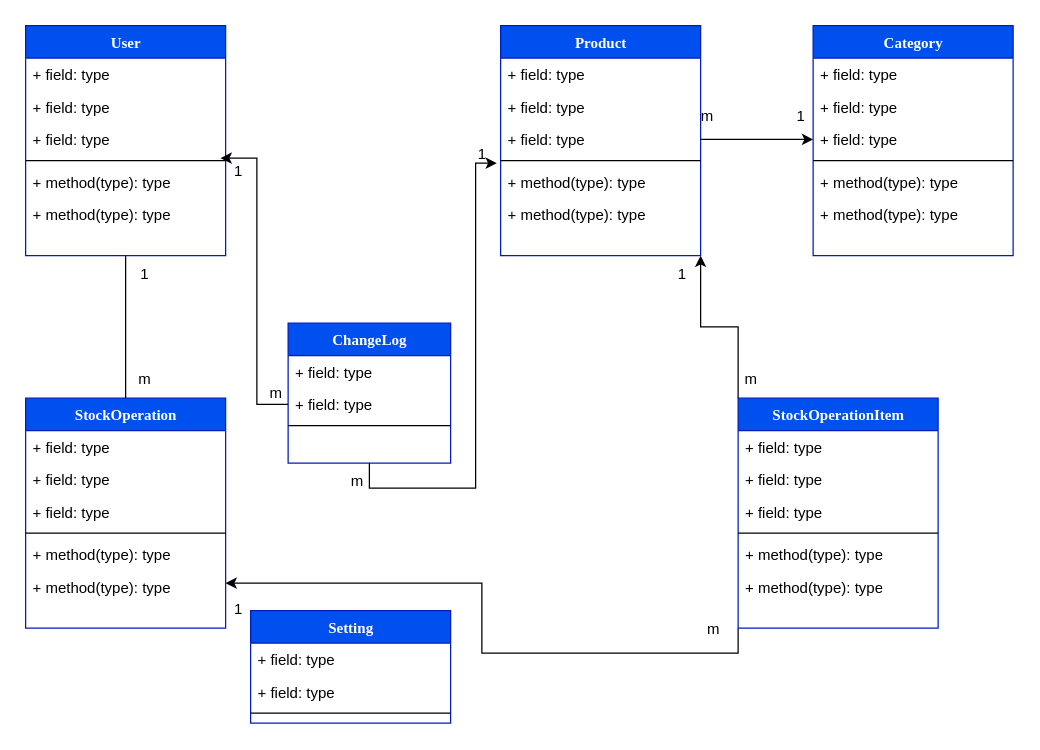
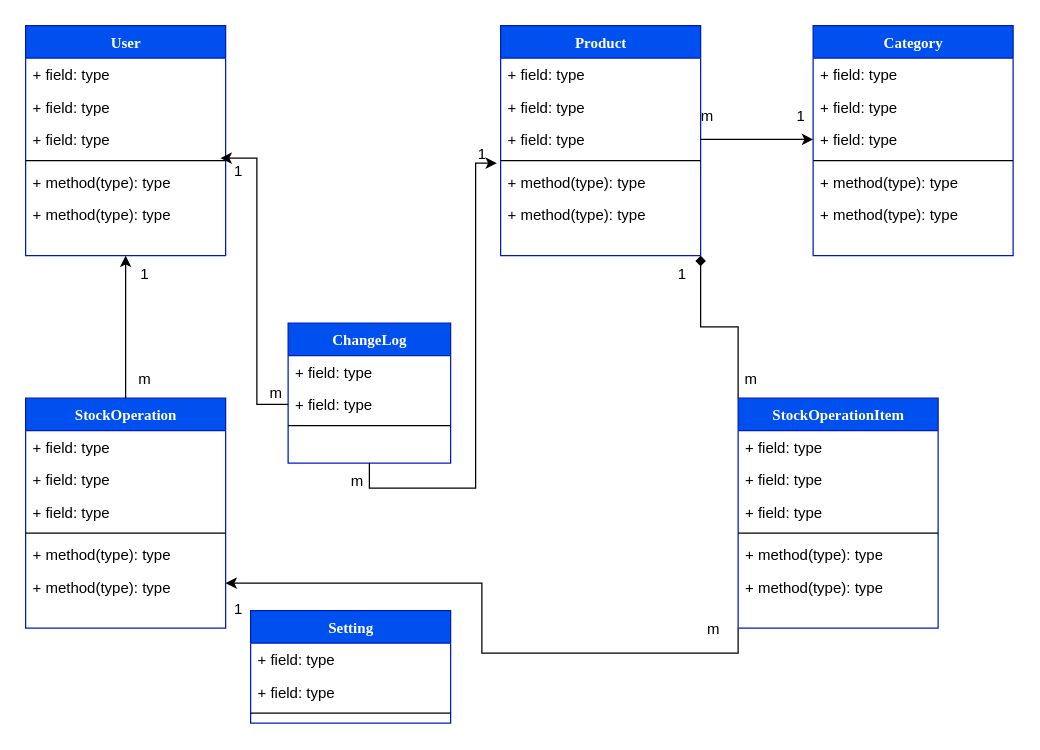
  <mxCell id="0" />
  <mxCell id="1" parent="0" />
  <mxCell id="2" value="User" style="swimlane;html=1;fontStyle=1;align=center;verticalAlign=top;childLayout=stackLayout;horizontal=1;startSize=26;horizontalStack=0;resizeParent=1;resizeLast=0;collapsible=1;marginBottom=0;swimlaneFillColor=#ffffff;rounded=0;shadow=0;comic=0;labelBackgroundColor=none;strokeWidth=1;fillColor=#0050ef;fontFamily=Verdana;fontSize=12;fontColor=#ffffff;strokeColor=#001DBC;" parent="1" vertex="1"><mxGeometry x="20" y="20" width="160" height="184" as="geometry" /></mxCell>
  <mxCell id="3" value="+ field: type" style="text;html=1;strokeColor=none;fillColor=none;align=left;verticalAlign=top;spacingLeft=4;spacingRight=4;whiteSpace=wrap;overflow=hidden;rotatable=0;points=[[0,0.5],[1,0.5]];portConstraint=eastwest;" parent="2" vertex="1"><mxGeometry y="26" width="160" height="26" as="geometry" /></mxCell>
  <mxCell id="4" value="+ field: type" style="text;html=1;strokeColor=none;fillColor=none;align=left;verticalAlign=top;spacingLeft=4;spacingRight=4;whiteSpace=wrap;overflow=hidden;rotatable=0;points=[[0,0.5],[1,0.5]];portConstraint=eastwest;" parent="2" vertex="1"><mxGeometry y="52" width="160" height="26" as="geometry" /></mxCell>
  <mxCell id="5" value="+ field: type" style="text;html=1;strokeColor=none;fillColor=none;align=left;verticalAlign=top;spacingLeft=4;spacingRight=4;whiteSpace=wrap;overflow=hidden;rotatable=0;points=[[0,0.5],[1,0.5]];portConstraint=eastwest;" parent="2" vertex="1"><mxGeometry y="78" width="160" height="26" as="geometry" /></mxCell>
  <mxCell id="6" value="" style="line;html=1;strokeWidth=1;fillColor=none;align=left;verticalAlign=middle;spacingTop=-1;spacingLeft=3;spacingRight=3;rotatable=0;labelPosition=right;points=[];portConstraint=eastwest;" parent="2" vertex="1"><mxGeometry y="104" width="160" height="8" as="geometry" /></mxCell>
  <mxCell id="7" value="+ method(type): type" style="text;html=1;strokeColor=none;fillColor=none;align=left;verticalAlign=top;spacingLeft=4;spacingRight=4;whiteSpace=wrap;overflow=hidden;rotatable=0;points=[[0,0.5],[1,0.5]];portConstraint=eastwest;" parent="2" vertex="1"><mxGeometry y="112" width="160" height="26" as="geometry" /></mxCell>
  <mxCell id="8" value="+ method(type): type" style="text;html=1;strokeColor=none;fillColor=none;align=left;verticalAlign=top;spacingLeft=4;spacingRight=4;whiteSpace=wrap;overflow=hidden;rotatable=0;points=[[0,0.5],[1,0.5]];portConstraint=eastwest;" parent="2" vertex="1"><mxGeometry y="138" width="160" height="20" as="geometry" /></mxCell>
  <mxCell id="9" value="Category" style="swimlane;html=1;fontStyle=1;align=center;verticalAlign=top;childLayout=stackLayout;horizontal=1;startSize=26;horizontalStack=0;resizeParent=1;resizeLast=0;collapsible=1;marginBottom=0;swimlaneFillColor=#ffffff;rounded=0;shadow=0;comic=0;labelBackgroundColor=none;strokeWidth=1;fillColor=#0050ef;fontFamily=Verdana;fontSize=12;fontColor=#ffffff;strokeColor=#001DBC;" vertex="1" parent="1"><mxGeometry x="650" y="20" width="160" height="184" as="geometry" /></mxCell>
  <mxCell id="10" value="+ field: type" style="text;html=1;strokeColor=none;fillColor=none;align=left;verticalAlign=top;spacingLeft=4;spacingRight=4;whiteSpace=wrap;overflow=hidden;rotatable=0;points=[[0,0.5],[1,0.5]];portConstraint=eastwest;" vertex="1" parent="9"><mxGeometry y="26" width="160" height="26" as="geometry" /></mxCell>
  <mxCell id="11" value="+ field: type" style="text;html=1;strokeColor=none;fillColor=none;align=left;verticalAlign=top;spacingLeft=4;spacingRight=4;whiteSpace=wrap;overflow=hidden;rotatable=0;points=[[0,0.5],[1,0.5]];portConstraint=eastwest;" vertex="1" parent="9"><mxGeometry y="52" width="160" height="26" as="geometry" /></mxCell>
  <mxCell id="12" value="+ field: type" style="text;html=1;strokeColor=none;fillColor=none;align=left;verticalAlign=top;spacingLeft=4;spacingRight=4;whiteSpace=wrap;overflow=hidden;rotatable=0;points=[[0,0.5],[1,0.5]];portConstraint=eastwest;" vertex="1" parent="9"><mxGeometry y="78" width="160" height="26" as="geometry" /></mxCell>
  <mxCell id="13" value="" style="line;html=1;strokeWidth=1;fillColor=none;align=left;verticalAlign=middle;spacingTop=-1;spacingLeft=3;spacingRight=3;rotatable=0;labelPosition=right;points=[];portConstraint=eastwest;" vertex="1" parent="9"><mxGeometry y="104" width="160" height="8" as="geometry" /></mxCell>
  <mxCell id="14" value="+ method(type): type" style="text;html=1;strokeColor=none;fillColor=none;align=left;verticalAlign=top;spacingLeft=4;spacingRight=4;whiteSpace=wrap;overflow=hidden;rotatable=0;points=[[0,0.5],[1,0.5]];portConstraint=eastwest;" vertex="1" parent="9"><mxGeometry y="112" width="160" height="26" as="geometry" /></mxCell>
  <mxCell id="15" value="+ method(type): type" style="text;html=1;strokeColor=none;fillColor=none;align=left;verticalAlign=top;spacingLeft=4;spacingRight=4;whiteSpace=wrap;overflow=hidden;rotatable=0;points=[[0,0.5],[1,0.5]];portConstraint=eastwest;" vertex="1" parent="9"><mxGeometry y="138" width="160" height="20" as="geometry" /></mxCell>
  <mxCell id="16" value="Product" style="swimlane;html=1;fontStyle=1;align=center;verticalAlign=top;childLayout=stackLayout;horizontal=1;startSize=26;horizontalStack=0;resizeParent=1;resizeLast=0;collapsible=1;marginBottom=0;swimlaneFillColor=#ffffff;rounded=0;shadow=0;comic=0;labelBackgroundColor=none;strokeWidth=1;fillColor=#0050ef;fontFamily=Verdana;fontSize=12;fontColor=#ffffff;strokeColor=#001DBC;" vertex="1" parent="1"><mxGeometry x="400" y="20" width="160" height="184" as="geometry" /></mxCell>
  <mxCell id="17" value="+ field: type" style="text;html=1;strokeColor=none;fillColor=none;align=left;verticalAlign=top;spacingLeft=4;spacingRight=4;whiteSpace=wrap;overflow=hidden;rotatable=0;points=[[0,0.5],[1,0.5]];portConstraint=eastwest;" vertex="1" parent="16"><mxGeometry y="26" width="160" height="26" as="geometry" /></mxCell>
  <mxCell id="18" value="+ field: type" style="text;html=1;strokeColor=none;fillColor=none;align=left;verticalAlign=top;spacingLeft=4;spacingRight=4;whiteSpace=wrap;overflow=hidden;rotatable=0;points=[[0,0.5],[1,0.5]];portConstraint=eastwest;" vertex="1" parent="16"><mxGeometry y="52" width="160" height="26" as="geometry" /></mxCell>
  <mxCell id="19" value="+ field: type" style="text;html=1;strokeColor=none;fillColor=none;align=left;verticalAlign=top;spacingLeft=4;spacingRight=4;whiteSpace=wrap;overflow=hidden;rotatable=0;points=[[0,0.5],[1,0.5]];portConstraint=eastwest;" vertex="1" parent="16"><mxGeometry y="78" width="160" height="26" as="geometry" /></mxCell>
  <mxCell id="20" value="" style="line;html=1;strokeWidth=1;fillColor=none;align=left;verticalAlign=middle;spacingTop=-1;spacingLeft=3;spacingRight=3;rotatable=0;labelPosition=right;points=[];portConstraint=eastwest;" vertex="1" parent="16"><mxGeometry y="104" width="160" height="8" as="geometry" /></mxCell>
  <mxCell id="21" value="+ method(type): type" style="text;html=1;strokeColor=none;fillColor=none;align=left;verticalAlign=top;spacingLeft=4;spacingRight=4;whiteSpace=wrap;overflow=hidden;rotatable=0;points=[[0,0.5],[1,0.5]];portConstraint=eastwest;" vertex="1" parent="16"><mxGeometry y="112" width="160" height="26" as="geometry" /></mxCell>
  <mxCell id="22" value="+ method(type): type" style="text;html=1;strokeColor=none;fillColor=none;align=left;verticalAlign=top;spacingLeft=4;spacingRight=4;whiteSpace=wrap;overflow=hidden;rotatable=0;points=[[0,0.5],[1,0.5]];portConstraint=eastwest;" vertex="1" parent="16"><mxGeometry y="138" width="160" height="20" as="geometry" /></mxCell>
  <mxCell id="23" value="ChangeLog" style="swimlane;html=1;fontStyle=1;align=center;verticalAlign=top;childLayout=stackLayout;horizontal=1;startSize=26;horizontalStack=0;resizeParent=1;resizeLast=0;collapsible=1;marginBottom=0;swimlaneFillColor=#ffffff;rounded=0;shadow=0;comic=0;labelBackgroundColor=none;strokeWidth=1;fillColor=#0050ef;fontFamily=Verdana;fontSize=12;fontColor=#ffffff;strokeColor=#001DBC;" vertex="1" parent="1"><mxGeometry x="230" y="258" width="130" height="112" as="geometry" /></mxCell>
  <mxCell id="24" value="+ field: type" style="text;html=1;strokeColor=none;fillColor=none;align=left;verticalAlign=top;spacingLeft=4;spacingRight=4;whiteSpace=wrap;overflow=hidden;rotatable=0;points=[[0,0.5],[1,0.5]];portConstraint=eastwest;" vertex="1" parent="23"><mxGeometry y="26" width="130" height="26" as="geometry" /></mxCell>
  <mxCell id="25" value="+ field: type" style="text;html=1;strokeColor=none;fillColor=none;align=left;verticalAlign=top;spacingLeft=4;spacingRight=4;whiteSpace=wrap;overflow=hidden;rotatable=0;points=[[0,0.5],[1,0.5]];portConstraint=eastwest;" vertex="1" parent="23"><mxGeometry y="52" width="130" height="26" as="geometry" /></mxCell>
  <mxCell id="26" value="" style="line;html=1;strokeWidth=1;fillColor=none;align=left;verticalAlign=middle;spacingTop=-1;spacingLeft=3;spacingRight=3;rotatable=0;labelPosition=right;points=[];portConstraint=eastwest;" vertex="1" parent="23"><mxGeometry y="78" width="130" height="8" as="geometry" /></mxCell>
  <mxCell id="27" value="Setting" style="swimlane;html=1;fontStyle=1;align=center;verticalAlign=top;childLayout=stackLayout;horizontal=1;startSize=26;horizontalStack=0;resizeParent=1;resizeLast=0;collapsible=1;marginBottom=0;swimlaneFillColor=#ffffff;rounded=0;shadow=0;comic=0;labelBackgroundColor=none;strokeWidth=1;fillColor=#0050ef;fontFamily=Verdana;fontSize=12;fontColor=#ffffff;strokeColor=#001DBC;" vertex="1" parent="1"><mxGeometry x="200" y="488" width="160" height="90" as="geometry" /></mxCell>
  <mxCell id="28" value="+ field: type" style="text;html=1;strokeColor=none;fillColor=none;align=left;verticalAlign=top;spacingLeft=4;spacingRight=4;whiteSpace=wrap;overflow=hidden;rotatable=0;points=[[0,0.5],[1,0.5]];portConstraint=eastwest;" vertex="1" parent="27"><mxGeometry y="26" width="160" height="26" as="geometry" /></mxCell>
  <mxCell id="29" value="+ field: type" style="text;html=1;strokeColor=none;fillColor=none;align=left;verticalAlign=top;spacingLeft=4;spacingRight=4;whiteSpace=wrap;overflow=hidden;rotatable=0;points=[[0,0.5],[1,0.5]];portConstraint=eastwest;" vertex="1" parent="27"><mxGeometry y="52" width="160" height="26" as="geometry" /></mxCell>
  <mxCell id="30" value="" style="line;html=1;strokeWidth=1;fillColor=none;align=left;verticalAlign=middle;spacingTop=-1;spacingLeft=3;spacingRight=3;rotatable=0;labelPosition=right;points=[];portConstraint=eastwest;" vertex="1" parent="27"><mxGeometry y="78" width="160" height="8" as="geometry" /></mxCell>
  <mxCell id="31" value="StockOperation" style="swimlane;html=1;fontStyle=1;align=center;verticalAlign=top;childLayout=stackLayout;horizontal=1;startSize=26;horizontalStack=0;resizeParent=1;resizeLast=0;collapsible=1;marginBottom=0;swimlaneFillColor=#ffffff;rounded=0;shadow=0;comic=0;labelBackgroundColor=none;strokeWidth=1;fillColor=#0050ef;fontFamily=Verdana;fontSize=12;fontColor=#ffffff;strokeColor=#001DBC;" vertex="1" parent="1"><mxGeometry x="20" y="318" width="160" height="184" as="geometry" /></mxCell>
  <mxCell id="32" value="+ field: type" style="text;html=1;strokeColor=none;fillColor=none;align=left;verticalAlign=top;spacingLeft=4;spacingRight=4;whiteSpace=wrap;overflow=hidden;rotatable=0;points=[[0,0.5],[1,0.5]];portConstraint=eastwest;" vertex="1" parent="31"><mxGeometry y="26" width="160" height="26" as="geometry" /></mxCell>
  <mxCell id="33" value="+ field: type" style="text;html=1;strokeColor=none;fillColor=none;align=left;verticalAlign=top;spacingLeft=4;spacingRight=4;whiteSpace=wrap;overflow=hidden;rotatable=0;points=[[0,0.5],[1,0.5]];portConstraint=eastwest;" vertex="1" parent="31"><mxGeometry y="52" width="160" height="26" as="geometry" /></mxCell>
  <mxCell id="34" value="+ field: type" style="text;html=1;strokeColor=none;fillColor=none;align=left;verticalAlign=top;spacingLeft=4;spacingRight=4;whiteSpace=wrap;overflow=hidden;rotatable=0;points=[[0,0.5],[1,0.5]];portConstraint=eastwest;" vertex="1" parent="31"><mxGeometry y="78" width="160" height="26" as="geometry" /></mxCell>
  <mxCell id="35" value="" style="line;html=1;strokeWidth=1;fillColor=none;align=left;verticalAlign=middle;spacingTop=-1;spacingLeft=3;spacingRight=3;rotatable=0;labelPosition=right;points=[];portConstraint=eastwest;" vertex="1" parent="31"><mxGeometry y="104" width="160" height="8" as="geometry" /></mxCell>
  <mxCell id="36" value="+ method(type): type" style="text;html=1;strokeColor=none;fillColor=none;align=left;verticalAlign=top;spacingLeft=4;spacingRight=4;whiteSpace=wrap;overflow=hidden;rotatable=0;points=[[0,0.5],[1,0.5]];portConstraint=eastwest;" vertex="1" parent="31"><mxGeometry y="112" width="160" height="26" as="geometry" /></mxCell>
  <mxCell id="37" value="+ method(type): type" style="text;html=1;strokeColor=none;fillColor=none;align=left;verticalAlign=top;spacingLeft=4;spacingRight=4;whiteSpace=wrap;overflow=hidden;rotatable=0;points=[[0,0.5],[1,0.5]];portConstraint=eastwest;" vertex="1" parent="31"><mxGeometry y="138" width="160" height="20" as="geometry" /></mxCell>
  <mxCell id="38" style="edgeStyle=orthogonalEdgeStyle;rounded=0;orthogonalLoop=1;jettySize=auto;html=1;exitX=0;exitY=1;exitDx=0;exitDy=0;entryX=1;entryY=0.5;entryDx=0;entryDy=0;" edge="1" parent="1" source="40" target="37"><mxGeometry relative="1" as="geometry" /></mxCell>
- <mxCell id="39" style="edgeStyle=orthogonalEdgeStyle;rounded=0;orthogonalLoop=1;jettySize=auto;html=1;exitX=0;exitY=0;exitDx=0;exitDy=0;entryX=1;entryY=1;entryDx=0;entryDy=0;" edge="1" parent="1" source="40" target="16"><mxGeometry relative="1" as="geometry" /></mxCell>
+ <mxCell id="39" style="edgeStyle=orthogonalEdgeStyle;rounded=0;orthogonalLoop=1;jettySize=auto;html=1;exitX=0;exitY=0;exitDx=0;exitDy=0;entryX=1;entryY=1;entryDx=0;entryDy=0;endArrow=diamond;" edge="1" parent="1" source="40" target="16"><mxGeometry relative="1" as="geometry" /></mxCell>
  <mxCell id="40" value="StockOperationItem" style="swimlane;html=1;fontStyle=1;align=center;verticalAlign=top;childLayout=stackLayout;horizontal=1;startSize=26;horizontalStack=0;resizeParent=1;resizeLast=0;collapsible=1;marginBottom=0;swimlaneFillColor=#ffffff;rounded=0;shadow=0;comic=0;labelBackgroundColor=none;strokeWidth=1;fillColor=#0050ef;fontFamily=Verdana;fontSize=12;fontColor=#ffffff;strokeColor=#001DBC;" vertex="1" parent="1"><mxGeometry x="590" y="318" width="160" height="184" as="geometry" /></mxCell>
  <mxCell id="41" value="+ field: type" style="text;html=1;strokeColor=none;fillColor=none;align=left;verticalAlign=top;spacingLeft=4;spacingRight=4;whiteSpace=wrap;overflow=hidden;rotatable=0;points=[[0,0.5],[1,0.5]];portConstraint=eastwest;" vertex="1" parent="40"><mxGeometry y="26" width="160" height="26" as="geometry" /></mxCell>
  <mxCell id="42" value="+ field: type" style="text;html=1;strokeColor=none;fillColor=none;align=left;verticalAlign=top;spacingLeft=4;spacingRight=4;whiteSpace=wrap;overflow=hidden;rotatable=0;points=[[0,0.5],[1,0.5]];portConstraint=eastwest;" vertex="1" parent="40"><mxGeometry y="52" width="160" height="26" as="geometry" /></mxCell>
  <mxCell id="43" value="+ field: type" style="text;html=1;strokeColor=none;fillColor=none;align=left;verticalAlign=top;spacingLeft=4;spacingRight=4;whiteSpace=wrap;overflow=hidden;rotatable=0;points=[[0,0.5],[1,0.5]];portConstraint=eastwest;" vertex="1" parent="40"><mxGeometry y="78" width="160" height="26" as="geometry" /></mxCell>
  <mxCell id="44" value="" style="line;html=1;strokeWidth=1;fillColor=none;align=left;verticalAlign=middle;spacingTop=-1;spacingLeft=3;spacingRight=3;rotatable=0;labelPosition=right;points=[];portConstraint=eastwest;" vertex="1" parent="40"><mxGeometry y="104" width="160" height="8" as="geometry" /></mxCell>
  <mxCell id="45" value="+ method(type): type" style="text;html=1;strokeColor=none;fillColor=none;align=left;verticalAlign=top;spacingLeft=4;spacingRight=4;whiteSpace=wrap;overflow=hidden;rotatable=0;points=[[0,0.5],[1,0.5]];portConstraint=eastwest;" vertex="1" parent="40"><mxGeometry y="112" width="160" height="26" as="geometry" /></mxCell>
  <mxCell id="46" value="+ method(type): type" style="text;html=1;strokeColor=none;fillColor=none;align=left;verticalAlign=top;spacingLeft=4;spacingRight=4;whiteSpace=wrap;overflow=hidden;rotatable=0;points=[[0,0.5],[1,0.5]];portConstraint=eastwest;" vertex="1" parent="40"><mxGeometry y="138" width="160" height="20" as="geometry" /></mxCell>
  <mxCell id="47" style="edgeStyle=orthogonalEdgeStyle;rounded=0;orthogonalLoop=1;jettySize=auto;html=1;exitX=1;exitY=0.5;exitDx=0;exitDy=0;entryX=0;entryY=0.5;entryDx=0;entryDy=0;" edge="1" parent="1" source="19" target="12"><mxGeometry relative="1" as="geometry" /></mxCell>
  <mxCell id="48" value="m" style="text;html=1;align=center;verticalAlign=middle;resizable=0;points=[];autosize=1;strokeColor=none;fillColor=none;" vertex="1" parent="1"><mxGeometry x="550" y="78" width="30" height="30" as="geometry" /></mxCell>
  <mxCell id="49" value="1" style="text;html=1;align=center;verticalAlign=middle;resizable=0;points=[];autosize=1;strokeColor=none;fillColor=none;" vertex="1" parent="1"><mxGeometry x="625" y="78" width="30" height="30" as="geometry" /></mxCell>
- <mxCell id="50" style="edgeStyle=orthogonalEdgeStyle;rounded=0;orthogonalLoop=1;jettySize=auto;html=1;exitX=0.5;exitY=0;exitDx=0;exitDy=0;entryX=0.5;entryY=1;entryDx=0;entryDy=0;endArrow=none;" edge="1" parent="1" source="31" target="2"><mxGeometry relative="1" as="geometry" /></mxCell>
+ <mxCell id="50" style="edgeStyle=orthogonalEdgeStyle;rounded=0;orthogonalLoop=1;jettySize=auto;html=1;exitX=0.5;exitY=0;exitDx=0;exitDy=0;entryX=0.5;entryY=1;entryDx=0;entryDy=0;" edge="1" parent="1" source="31" target="2"><mxGeometry relative="1" as="geometry" /></mxCell>
  <mxCell id="51" value="m" style="text;html=1;align=center;verticalAlign=middle;resizable=0;points=[];autosize=1;strokeColor=none;fillColor=none;" vertex="1" parent="1"><mxGeometry x="270" y="370" width="30" height="30" as="geometry" /></mxCell>
  <mxCell id="52" value="1" style="text;html=1;align=center;verticalAlign=middle;resizable=0;points=[];autosize=1;strokeColor=none;fillColor=none;" vertex="1" parent="1"><mxGeometry x="100" y="204" width="30" height="30" as="geometry" /></mxCell>
  <mxCell id="53" value="m" style="text;html=1;align=center;verticalAlign=middle;resizable=0;points=[];autosize=1;strokeColor=none;fillColor=none;" vertex="1" parent="1"><mxGeometry x="555" y="488" width="30" height="30" as="geometry" /></mxCell>
  <mxCell id="54" value="1" style="text;html=1;align=center;verticalAlign=middle;resizable=0;points=[];autosize=1;strokeColor=none;fillColor=none;" vertex="1" parent="1"><mxGeometry x="175" y="472" width="30" height="30" as="geometry" /></mxCell>
  <mxCell id="55" value="1" style="text;html=1;align=center;verticalAlign=middle;resizable=0;points=[];autosize=1;strokeColor=none;fillColor=none;" vertex="1" parent="1"><mxGeometry x="530" y="204" width="30" height="30" as="geometry" /></mxCell>
  <mxCell id="56" style="edgeStyle=orthogonalEdgeStyle;rounded=0;orthogonalLoop=1;jettySize=auto;html=1;exitX=0;exitY=0.5;exitDx=0;exitDy=0;entryX=0.975;entryY=0.25;entryDx=0;entryDy=0;entryPerimeter=0;" edge="1" parent="1" source="25" target="6"><mxGeometry relative="1" as="geometry" /></mxCell>
  <mxCell id="57" value="m" style="text;html=1;align=center;verticalAlign=middle;resizable=0;points=[];autosize=1;strokeColor=none;fillColor=none;" vertex="1" parent="1"><mxGeometry x="100" y="288" width="30" height="30" as="geometry" /></mxCell>
  <mxCell id="58" value="1" style="text;html=1;align=center;verticalAlign=middle;resizable=0;points=[];autosize=1;strokeColor=none;fillColor=none;" vertex="1" parent="1"><mxGeometry x="175" y="122" width="30" height="30" as="geometry" /></mxCell>
  <mxCell id="59" style="edgeStyle=orthogonalEdgeStyle;rounded=0;orthogonalLoop=1;jettySize=auto;html=1;exitX=0.5;exitY=1;exitDx=0;exitDy=0;entryX=-0.019;entryY=-0.077;entryDx=0;entryDy=0;entryPerimeter=0;" edge="1" parent="1" source="23" target="21"><mxGeometry relative="1" as="geometry" /></mxCell>
  <mxCell id="60" value="m" style="text;html=1;align=center;verticalAlign=middle;resizable=0;points=[];autosize=1;strokeColor=none;fillColor=none;" vertex="1" parent="1"><mxGeometry x="205" y="299" width="30" height="30" as="geometry" /></mxCell>
  <mxCell id="61" value="1" style="text;html=1;align=center;verticalAlign=middle;resizable=0;points=[];autosize=1;strokeColor=none;fillColor=none;" vertex="1" parent="1"><mxGeometry x="370" y="108" width="30" height="30" as="geometry" /></mxCell>
  <mxCell id="62" value="m" style="text;html=1;align=center;verticalAlign=middle;resizable=0;points=[];autosize=1;strokeColor=none;fillColor=none;" vertex="1" parent="1"><mxGeometry x="585" y="288" width="30" height="30" as="geometry" /></mxCell>
